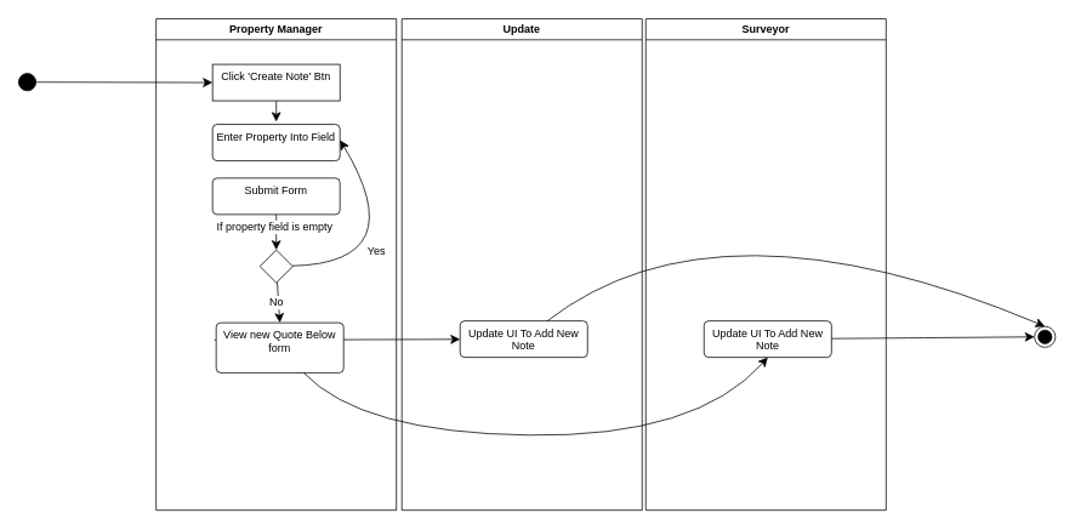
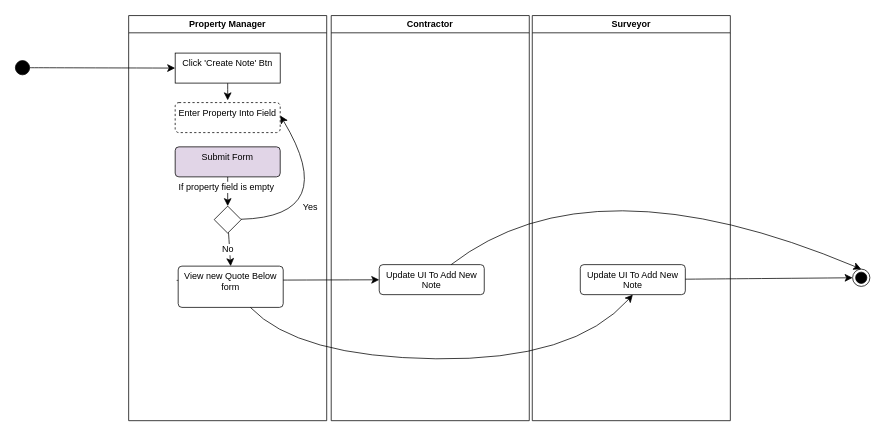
  <mxCell id="0" />
  <mxCell id="1" parent="0" />
  <mxCell id="2" value="Property Manager" style="swimlane;whiteSpace=wrap;html=1;" vertex="1" parent="1"><mxGeometry x="171" y="20" width="264" height="540" as="geometry" /></mxCell>
  <mxCell id="3" style="edgeStyle=none;curved=1;rounded=0;orthogonalLoop=1;jettySize=auto;html=1;fontSize=12;startSize=8;endSize=8;" edge="1" parent="2" source="4"><mxGeometry relative="1" as="geometry"><mxPoint x="132" y="113" as="targetPoint" /></mxGeometry></mxCell>
  <mxCell id="4" value="Click 'Create Note' Btn" style="html=1;align=center;verticalAlign=top;absoluteArcSize=1;arcSize=10;dashed=0;whiteSpace=wrap;rounded=0;" vertex="1" parent="2"><mxGeometry x="62" y="50" width="140" height="40" as="geometry" /></mxCell>
  <mxCell id="5" style="edgeStyle=none;curved=1;rounded=0;orthogonalLoop=1;jettySize=auto;html=1;entryX=0.5;entryY=0;entryDx=0;entryDy=0;fontSize=12;startSize=8;endSize=8;" edge="1" parent="2"><mxGeometry relative="1" as="geometry"><mxPoint x="132" y="202" as="targetPoint" /></mxGeometry></mxCell>
  <mxCell id="6" style="edgeStyle=none;curved=1;rounded=0;orthogonalLoop=1;jettySize=auto;html=1;entryX=0.5;entryY=0;entryDx=0;entryDy=0;fontSize=12;startSize=8;endSize=8;" edge="1" parent="2"><mxGeometry relative="1" as="geometry"><Array as="points"><mxPoint x="328" y="155" /></Array><mxPoint x="148.947" y="218.947" as="sourcePoint" /></mxGeometry></mxCell>
  <mxCell id="7" value="No" style="edgeLabel;html=1;align=center;verticalAlign=middle;resizable=0;points=[];fontSize=12;" vertex="1" connectable="0" parent="6"><mxGeometry x="-0.475" y="24" relative="1" as="geometry"><mxPoint as="offset" /></mxGeometry></mxCell>
  <mxCell id="8" value="" style="edgeStyle=none;curved=1;rounded=0;orthogonalLoop=1;jettySize=auto;html=1;fontSize=12;startSize=8;endSize=8;" edge="1" parent="2" target="23"><mxGeometry relative="1" as="geometry"><mxPoint x="-56" y="323.74" as="targetPoint" /><mxPoint x="64" y="353" as="sourcePoint" /></mxGeometry></mxCell>
- <mxCell id="9" value="Enter Property Into Field" style="html=1;align=center;verticalAlign=top;rounded=1;absoluteArcSize=1;arcSize=10;dashed=0;whiteSpace=wrap;" vertex="1" parent="2"><mxGeometry x="62" y="116" width="140" height="40" as="geometry" /></mxCell>
+ <mxCell id="9" value="Enter Property Into Field" style="html=1;align=center;verticalAlign=top;rounded=1;absoluteArcSize=1;arcSize=10;dashed=1;whiteSpace=wrap;" vertex="1" parent="2"><mxGeometry x="62" y="116" width="140" height="40" as="geometry" /></mxCell>
  <mxCell id="10" style="edgeStyle=none;curved=1;rounded=0;orthogonalLoop=1;jettySize=auto;html=1;entryX=1.001;entryY=0.433;entryDx=0;entryDy=0;fontSize=12;startSize=8;endSize=8;entryPerimeter=0;" edge="1" parent="2" source="14" target="9"><mxGeometry relative="1" as="geometry"><Array as="points"><mxPoint x="283" y="268" /></Array></mxGeometry></mxCell>
  <mxCell id="11" value="Yes" style="edgeLabel;html=1;align=center;verticalAlign=middle;resizable=0;points=[];fontSize=12;" vertex="1" connectable="0" parent="10"><mxGeometry x="-0.368" y="14" relative="1" as="geometry"><mxPoint as="offset" /></mxGeometry></mxCell>
  <mxCell id="12" style="edgeStyle=none;curved=1;rounded=0;orthogonalLoop=1;jettySize=auto;html=1;entryX=0.5;entryY=0;entryDx=0;entryDy=0;fontSize=12;startSize=8;endSize=8;" edge="1" parent="2" source="14" target="18"><mxGeometry relative="1" as="geometry" /></mxCell>
  <mxCell id="13" value="No" style="edgeLabel;html=1;align=center;verticalAlign=middle;resizable=0;points=[];fontSize=12;" vertex="1" connectable="0" parent="12"><mxGeometry x="-0.026" y="-3" relative="1" as="geometry"><mxPoint as="offset" /></mxGeometry></mxCell>
  <mxCell id="14" value="" style="rhombus;whiteSpace=wrap;html=1;" vertex="1" parent="2"><mxGeometry x="114" y="254" width="36" height="36" as="geometry" /></mxCell>
  <mxCell id="15" style="edgeStyle=none;curved=1;rounded=0;orthogonalLoop=1;jettySize=auto;html=1;entryX=0.5;entryY=0;entryDx=0;entryDy=0;fontSize=12;startSize=8;endSize=8;" edge="1" parent="2" source="17" target="14"><mxGeometry relative="1" as="geometry" /></mxCell>
  <mxCell id="16" value="If property field is empty" style="edgeLabel;html=1;align=center;verticalAlign=middle;resizable=0;points=[];fontSize=12;" vertex="1" connectable="0" parent="15"><mxGeometry x="-0.31" y="-3" relative="1" as="geometry"><mxPoint as="offset" /></mxGeometry></mxCell>
- <mxCell id="17" value="Submit Form" style="html=1;align=center;verticalAlign=top;rounded=1;absoluteArcSize=1;arcSize=10;dashed=0;whiteSpace=wrap;" vertex="1" parent="2"><mxGeometry x="62" y="175" width="140" height="40" as="geometry" /></mxCell>
+ <mxCell id="17" value="Submit Form" style="html=1;align=center;verticalAlign=top;rounded=1;absoluteArcSize=1;arcSize=10;dashed=0;whiteSpace=wrap;fillColor=#e1d5e7;" vertex="1" parent="2"><mxGeometry x="62" y="175" width="140" height="40" as="geometry" /></mxCell>
  <mxCell id="18" value="View new Quote Below form" style="html=1;align=center;verticalAlign=top;rounded=1;absoluteArcSize=1;arcSize=10;dashed=0;whiteSpace=wrap;" vertex="1" parent="2"><mxGeometry x="66" y="334" width="140" height="55" as="geometry" /></mxCell>
  <mxCell id="19" style="edgeStyle=none;curved=1;rounded=0;orthogonalLoop=1;jettySize=auto;html=1;entryX=0;entryY=0.5;entryDx=0;entryDy=0;fontSize=12;startSize=8;endSize=8;" edge="1" parent="1" source="20" target="4"><mxGeometry relative="1" as="geometry" /></mxCell>
  <mxCell id="20" value="" style="ellipse;fillColor=strokeColor;html=1;" vertex="1" parent="1"><mxGeometry x="20" y="80" width="19" height="19" as="geometry" /></mxCell>
  <mxCell id="21" value="" style="ellipse;html=1;shape=endState;fillColor=strokeColor;" vertex="1" parent="1"><mxGeometry x="1136" y="358" width="23" height="23" as="geometry" /></mxCell>
- <mxCell id="22" value="Update" style="swimlane;whiteSpace=wrap;html=1;" vertex="1" parent="1"><mxGeometry x="441" y="20" width="264" height="540" as="geometry" /></mxCell>
+ <mxCell id="22" value="Contractor" style="swimlane;whiteSpace=wrap;html=1;" vertex="1" parent="1"><mxGeometry x="441" y="20" width="264" height="540" as="geometry" /></mxCell>
  <mxCell id="23" value="Update UI To Add New Note" style="html=1;align=center;verticalAlign=top;rounded=1;absoluteArcSize=1;arcSize=10;dashed=0;whiteSpace=wrap;" vertex="1" parent="22"><mxGeometry x="64" y="332" width="140" height="40" as="geometry" /></mxCell>
  <mxCell id="24" style="edgeStyle=none;curved=1;rounded=0;orthogonalLoop=1;jettySize=auto;html=1;entryX=0.5;entryY=0;entryDx=0;entryDy=0;fontSize=12;startSize=8;endSize=8;" edge="1" parent="22"><mxGeometry relative="1" as="geometry"><mxPoint x="132" y="202" as="targetPoint" /></mxGeometry></mxCell>
  <mxCell id="25" style="edgeStyle=none;curved=1;rounded=0;orthogonalLoop=1;jettySize=auto;html=1;entryX=0.5;entryY=0;entryDx=0;entryDy=0;fontSize=12;startSize=8;endSize=8;" edge="1" parent="22"><mxGeometry relative="1" as="geometry"><Array as="points"><mxPoint x="328" y="155" /></Array><mxPoint x="148.947" y="218.947" as="sourcePoint" /></mxGeometry></mxCell>
  <mxCell id="26" value="No" style="edgeLabel;html=1;align=center;verticalAlign=middle;resizable=0;points=[];fontSize=12;" vertex="1" connectable="0" parent="25"><mxGeometry x="-0.475" y="24" relative="1" as="geometry"><mxPoint as="offset" /></mxGeometry></mxCell>
  <mxCell id="27" style="edgeStyle=none;curved=1;rounded=0;orthogonalLoop=1;jettySize=auto;html=1;entryX=1.001;entryY=0.433;entryDx=0;entryDy=0;fontSize=12;startSize=8;endSize=8;entryPerimeter=0;" edge="1" parent="22"><mxGeometry relative="1" as="geometry"><Array as="points"><mxPoint x="283" y="268" /></Array><mxPoint x="202.14" y="133.32" as="targetPoint" /></mxGeometry></mxCell>
  <mxCell id="28" value="Yes" style="edgeLabel;html=1;align=center;verticalAlign=middle;resizable=0;points=[];fontSize=12;" vertex="1" connectable="0" parent="27"><mxGeometry x="-0.368" y="14" relative="1" as="geometry"><mxPoint as="offset" /></mxGeometry></mxCell>
  <mxCell id="29" value="Surveyor" style="swimlane;whiteSpace=wrap;html=1;startSize=23;" vertex="1" parent="1"><mxGeometry x="709" y="20" width="264" height="540" as="geometry" /></mxCell>
  <mxCell id="30" value="Update UI To Add New Note" style="html=1;align=center;verticalAlign=top;rounded=1;absoluteArcSize=1;arcSize=10;dashed=0;whiteSpace=wrap;" vertex="1" parent="29"><mxGeometry x="64" y="332" width="140" height="40" as="geometry" /></mxCell>
  <mxCell id="31" style="edgeStyle=none;curved=1;rounded=0;orthogonalLoop=1;jettySize=auto;html=1;entryX=0.5;entryY=0;entryDx=0;entryDy=0;fontSize=12;startSize=8;endSize=8;" edge="1" parent="29"><mxGeometry relative="1" as="geometry"><mxPoint x="132" y="202" as="targetPoint" /></mxGeometry></mxCell>
  <mxCell id="32" style="edgeStyle=none;curved=1;rounded=0;orthogonalLoop=1;jettySize=auto;html=1;entryX=0.5;entryY=0;entryDx=0;entryDy=0;fontSize=12;startSize=8;endSize=8;" edge="1" parent="29"><mxGeometry relative="1" as="geometry"><Array as="points"><mxPoint x="328" y="155" /></Array><mxPoint x="148.947" y="218.947" as="sourcePoint" /></mxGeometry></mxCell>
  <mxCell id="33" value="No" style="edgeLabel;html=1;align=center;verticalAlign=middle;resizable=0;points=[];fontSize=12;" vertex="1" connectable="0" parent="32"><mxGeometry x="-0.475" y="24" relative="1" as="geometry"><mxPoint as="offset" /></mxGeometry></mxCell>
  <mxCell id="34" style="edgeStyle=none;curved=1;rounded=0;orthogonalLoop=1;jettySize=auto;html=1;entryX=1.001;entryY=0.433;entryDx=0;entryDy=0;fontSize=12;startSize=8;endSize=8;entryPerimeter=0;" edge="1" parent="29"><mxGeometry relative="1" as="geometry"><Array as="points"><mxPoint x="283" y="268" /></Array><mxPoint x="202.14" y="133.32" as="targetPoint" /></mxGeometry></mxCell>
  <mxCell id="35" value="Yes" style="edgeLabel;html=1;align=center;verticalAlign=middle;resizable=0;points=[];fontSize=12;" vertex="1" connectable="0" parent="34"><mxGeometry x="-0.368" y="14" relative="1" as="geometry"><mxPoint as="offset" /></mxGeometry></mxCell>
  <mxCell id="36" style="edgeStyle=none;curved=1;rounded=0;orthogonalLoop=1;jettySize=auto;html=1;entryX=0.5;entryY=1;entryDx=0;entryDy=0;fontSize=12;startSize=8;endSize=8;" edge="1" parent="1" source="18" target="30"><mxGeometry relative="1" as="geometry"><Array as="points"><mxPoint x="396" y="475" /><mxPoint x="765" y="480" /></Array></mxGeometry></mxCell>
  <mxCell id="37" style="edgeStyle=none;curved=1;rounded=0;orthogonalLoop=1;jettySize=auto;html=1;entryX=0;entryY=0.5;entryDx=0;entryDy=0;fontSize=12;startSize=8;endSize=8;" edge="1" parent="1" source="30" target="21"><mxGeometry relative="1" as="geometry" /></mxCell>
  <mxCell id="38" style="edgeStyle=none;curved=1;rounded=0;orthogonalLoop=1;jettySize=auto;html=1;entryX=0.5;entryY=0;entryDx=0;entryDy=0;fontSize=12;startSize=8;endSize=8;" edge="1" parent="1" source="23" target="21"><mxGeometry relative="1" as="geometry"><Array as="points"><mxPoint x="788" y="207" /></Array></mxGeometry></mxCell>
